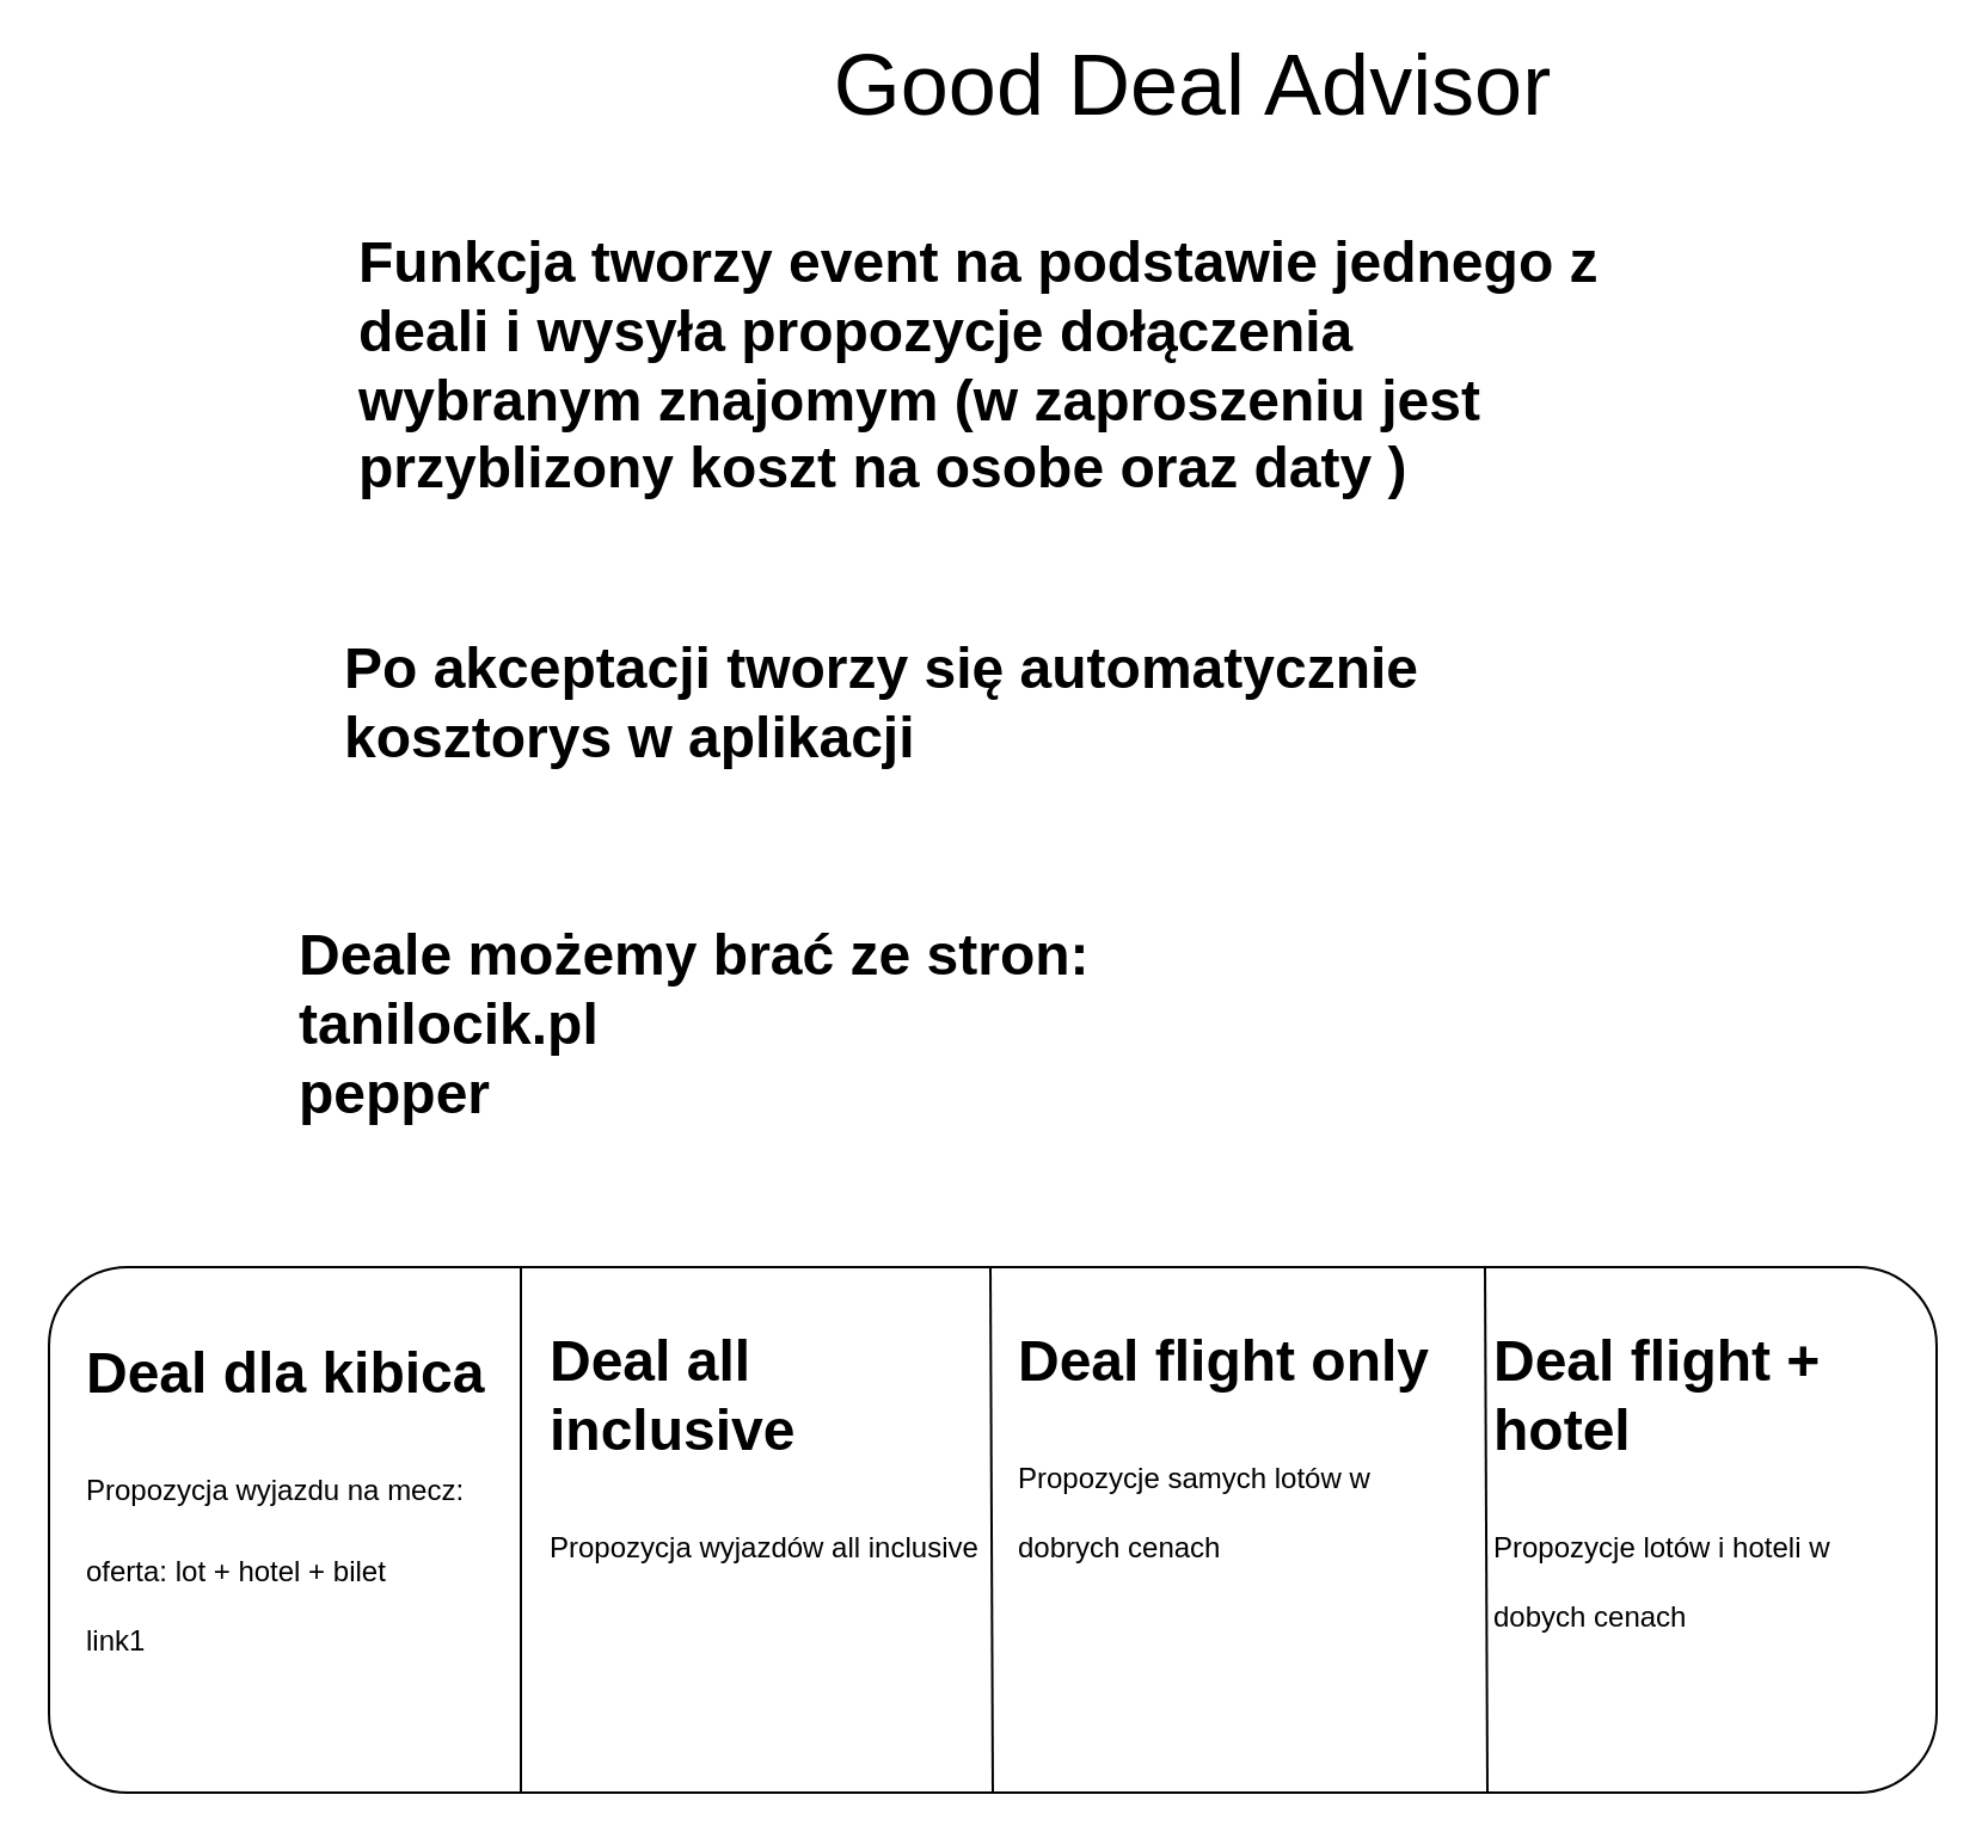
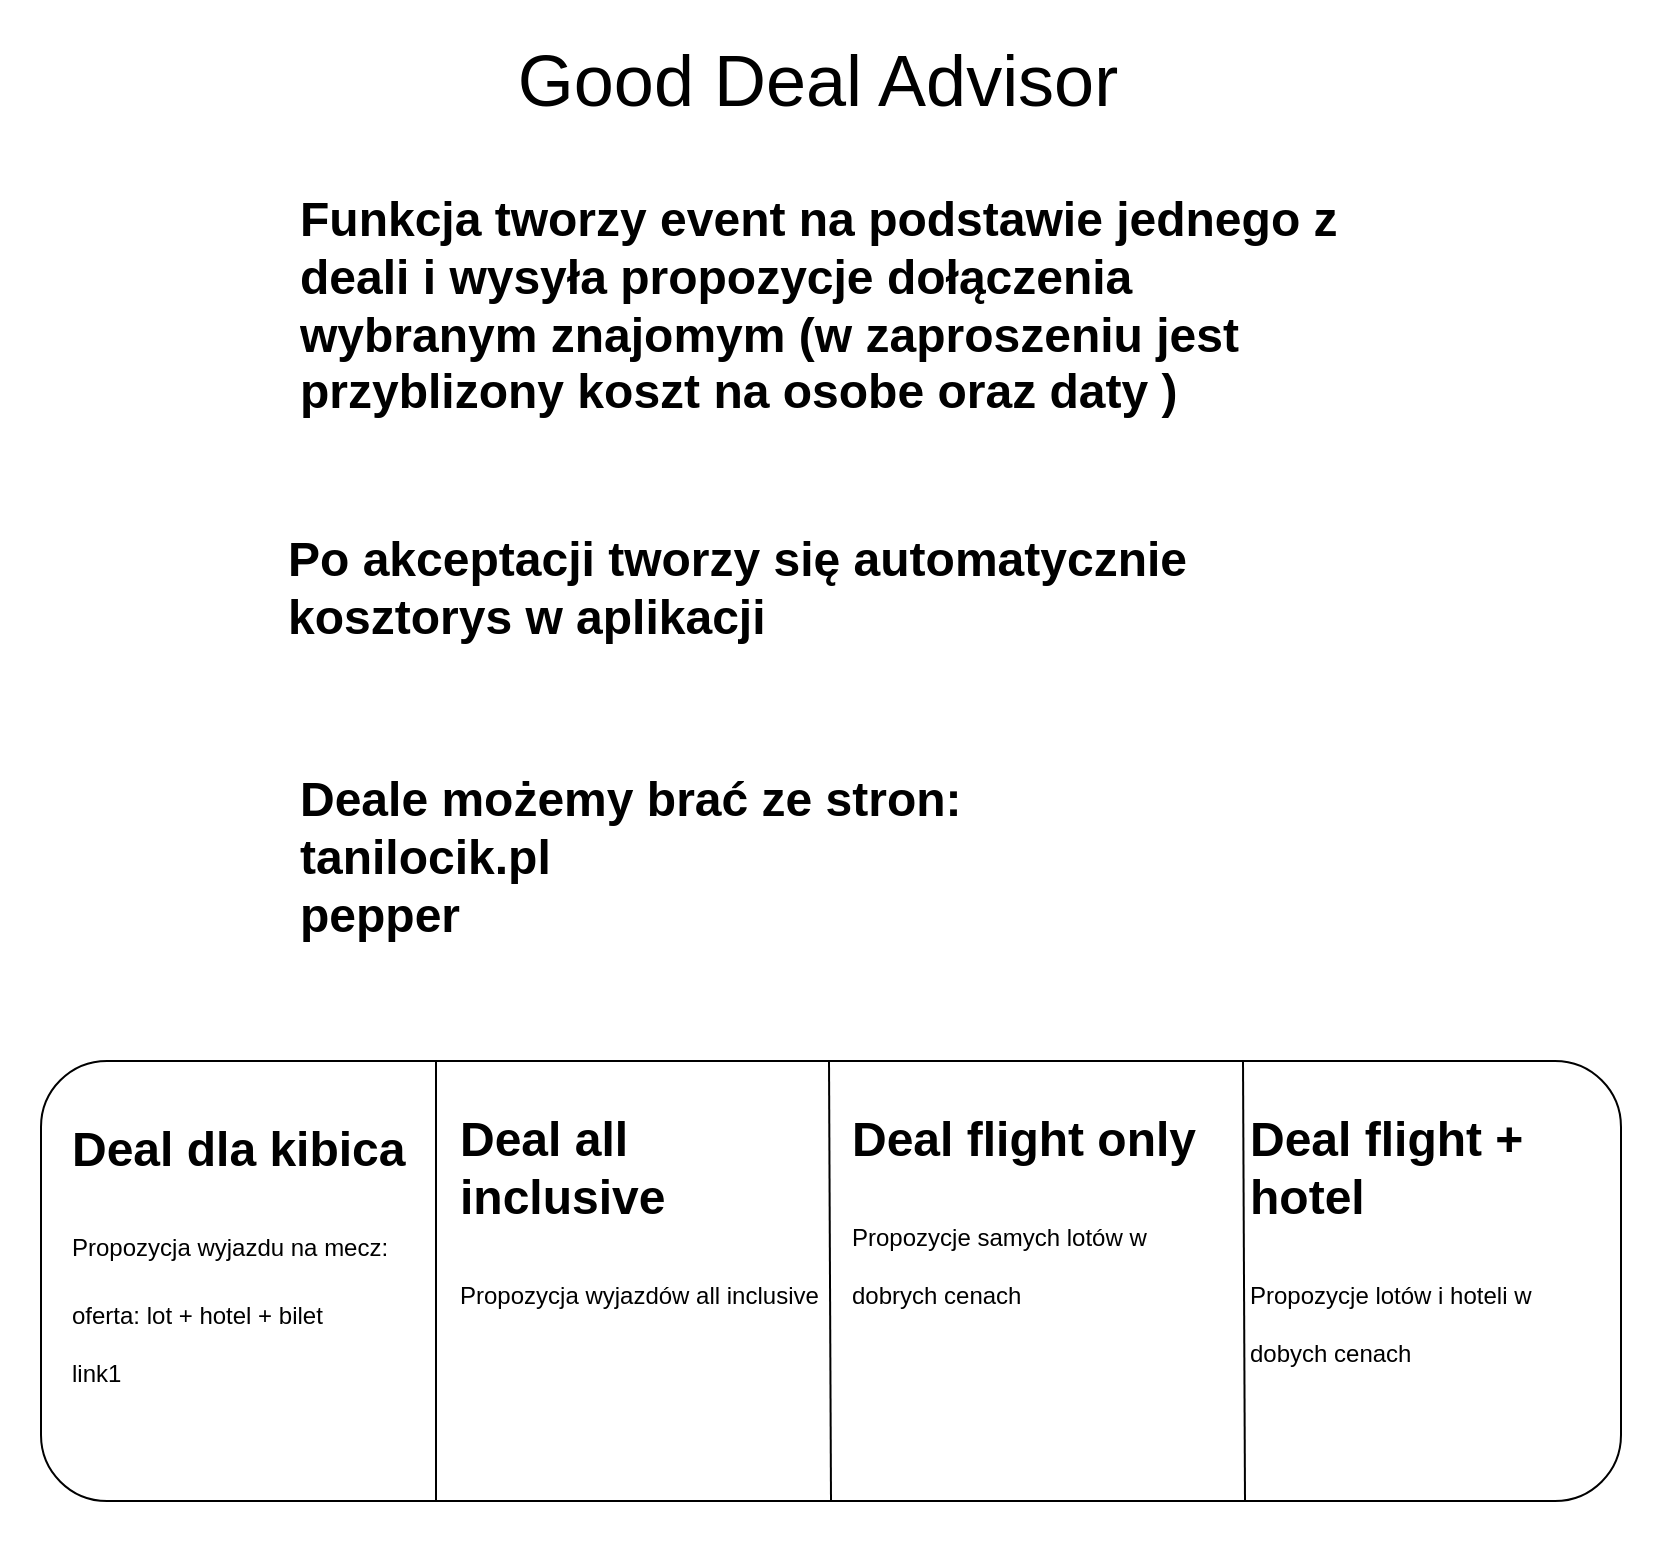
  <mxCell id="0" />
  <mxCell id="1" parent="0" />
- <mxCell id="2" value="&lt;font style=&quot;font-size: 36px;&quot;&gt;Good Deal Advisor&lt;/font&gt;" style="text;html=1;align=center;verticalAlign=middle;whiteSpace=wrap;rounded=0;" vertex="1" parent="1"><mxGeometry x="331" y="15" width="336" height="40" as="geometry" /></mxCell>
+ <mxCell id="2" value="&lt;font style=&quot;font-size: 36px;&quot;&gt;Good Deal Advisor&lt;/font&gt;" style="text;html=1;align=center;verticalAlign=middle;whiteSpace=wrap;rounded=0;" vertex="1" parent="1"><mxGeometry x="241" y="20" width="336" height="40" as="geometry" /></mxCell>
  <mxCell id="3" value="" style="rounded=1;whiteSpace=wrap;html=1;" vertex="1" parent="1"><mxGeometry x="20" y="530" width="790" height="220" as="geometry" /></mxCell>
  <mxCell id="4" value="" style="endArrow=none;html=1;rounded=0;exitX=0.25;exitY=1;exitDx=0;exitDy=0;entryX=0.25;entryY=0;entryDx=0;entryDy=0;" edge="1" parent="1" source="3" target="3"><mxGeometry width="50" height="50" relative="1" as="geometry"><mxPoint x="391" y="640" as="sourcePoint" /><mxPoint x="441" y="590" as="targetPoint" /></mxGeometry></mxCell>
  <mxCell id="5" value="" style="endArrow=none;html=1;rounded=0;exitX=0.5;exitY=1;exitDx=0;exitDy=0;" edge="1" parent="1" source="3"><mxGeometry width="50" height="50" relative="1" as="geometry"><mxPoint x="415" y="730" as="sourcePoint" /><mxPoint x="414" y="530" as="targetPoint" /></mxGeometry></mxCell>
  <mxCell id="6" value="&lt;h1&gt;&lt;span style=&quot;background-color: initial;&quot;&gt;Deal dla kibica&lt;/span&gt;&lt;/h1&gt;&lt;h1&gt;&lt;span style=&quot;background-color: initial; font-size: 12px; font-weight: normal;&quot;&gt;Propozycja wyjazdu na mecz:&lt;/span&gt;&lt;br&gt;&lt;/h1&gt;&lt;div&gt;&lt;span style=&quot;background-color: initial; font-size: 12px; font-weight: normal;&quot;&gt;oferta: lot + hotel + bilet&lt;/span&gt;&lt;/div&gt;&lt;div&gt;&lt;span style=&quot;background-color: initial; font-size: 12px; font-weight: normal;&quot;&gt;&lt;br&gt;&lt;/span&gt;&lt;/div&gt;&lt;div&gt;&lt;span style=&quot;background-color: initial; font-size: 12px; font-weight: normal;&quot;&gt;link1&lt;/span&gt;&lt;/div&gt;" style="text;html=1;spacing=5;spacingTop=-20;whiteSpace=wrap;overflow=hidden;rounded=0;" vertex="1" parent="1"><mxGeometry x="31" y="555" width="190" height="165" as="geometry" /></mxCell>
  <mxCell id="7" value="&lt;h1&gt;&lt;span style=&quot;background-color: initial;&quot;&gt;Deal all inclusive&lt;/span&gt;&lt;/h1&gt;&lt;h1&gt;&lt;span style=&quot;background-color: initial; font-size: 12px; font-weight: normal;&quot;&gt;Propozycja wyjazdów all inclusive&lt;br&gt;&lt;/span&gt;&lt;/h1&gt;" style="text;html=1;spacing=5;spacingTop=-20;whiteSpace=wrap;overflow=hidden;rounded=0;" vertex="1" parent="1"><mxGeometry x="225" y="550" width="190" height="165" as="geometry" /></mxCell>
  <mxCell id="8" value="&lt;h1&gt;&lt;span style=&quot;background-color: initial;&quot;&gt;Deal flight only&lt;/span&gt;&lt;/h1&gt;&lt;h1&gt;&lt;span style=&quot;background-color: initial; font-size: 12px; font-weight: normal;&quot;&gt;Propozycje samych lotów w dobrych cenach&lt;br&gt;&lt;/span&gt;&lt;/h1&gt;" style="text;html=1;spacing=5;spacingTop=-20;whiteSpace=wrap;overflow=hidden;rounded=0;" vertex="1" parent="1"><mxGeometry x="421" y="550" width="190" height="165" as="geometry" /></mxCell>
  <mxCell id="9" value="" style="endArrow=none;html=1;rounded=0;exitX=0.5;exitY=1;exitDx=0;exitDy=0;" edge="1" parent="1"><mxGeometry width="50" height="50" relative="1" as="geometry"><mxPoint x="622" y="750" as="sourcePoint" /><mxPoint x="621" y="530" as="targetPoint" /></mxGeometry></mxCell>
  <mxCell id="10" value="&lt;h1&gt;&lt;span style=&quot;background-color: initial;&quot;&gt;Deal flight + hotel&lt;/span&gt;&lt;/h1&gt;&lt;h1&gt;&lt;span style=&quot;background-color: initial; font-size: 12px; font-weight: normal;&quot;&gt;Propozycje lotów i hoteli w dobych cenach&lt;br&gt;&lt;/span&gt;&lt;/h1&gt;" style="text;html=1;spacing=5;spacingTop=-20;whiteSpace=wrap;overflow=hidden;rounded=0;" vertex="1" parent="1"><mxGeometry x="620" y="550" width="190" height="165" as="geometry" /></mxCell>
  <mxCell id="11" value="&lt;h1&gt;Funkcja tworzy event na podstawie jednego z deali i wysyła propozycje dołączenia wybranym znajomym (w zaproszeniu jest przyblizony koszt na osobe oraz daty )&lt;/h1&gt;" style="text;html=1;spacing=5;spacingTop=-20;whiteSpace=wrap;overflow=hidden;rounded=0;" vertex="1" parent="1"><mxGeometry x="145" y="90" width="540" height="165" as="geometry" /></mxCell>
  <mxCell id="12" value="&lt;h1&gt;Po akceptacji tworzy się automatycznie kosztorys w aplikacji&lt;/h1&gt;" style="text;html=1;spacing=5;spacingTop=-20;whiteSpace=wrap;overflow=hidden;rounded=0;" vertex="1" parent="1"><mxGeometry x="139" y="260" width="540" height="80" as="geometry" /></mxCell>
- <mxCell id="13" value="&lt;h1&gt;Deale możemy brać ze stron:&lt;br&gt;tanilocik.pl&lt;br&gt;pepper&lt;/h1&gt;" style="text;html=1;spacing=5;spacingTop=-20;whiteSpace=wrap;overflow=hidden;rounded=0;" vertex="1" parent="1"><mxGeometry x="120" y="380" width="540" height="100" as="geometry" /></mxCell>
+ <mxCell id="13" value="&lt;h1&gt;Deale możemy brać ze stron:&lt;br&gt;tanilocik.pl&lt;br&gt;pepper&lt;/h1&gt;" style="text;html=1;spacing=5;spacingTop=-20;whiteSpace=wrap;overflow=hidden;rounded=0;" vertex="1" parent="1"><mxGeometry x="145" y="380" width="540" height="100" as="geometry" /></mxCell>
